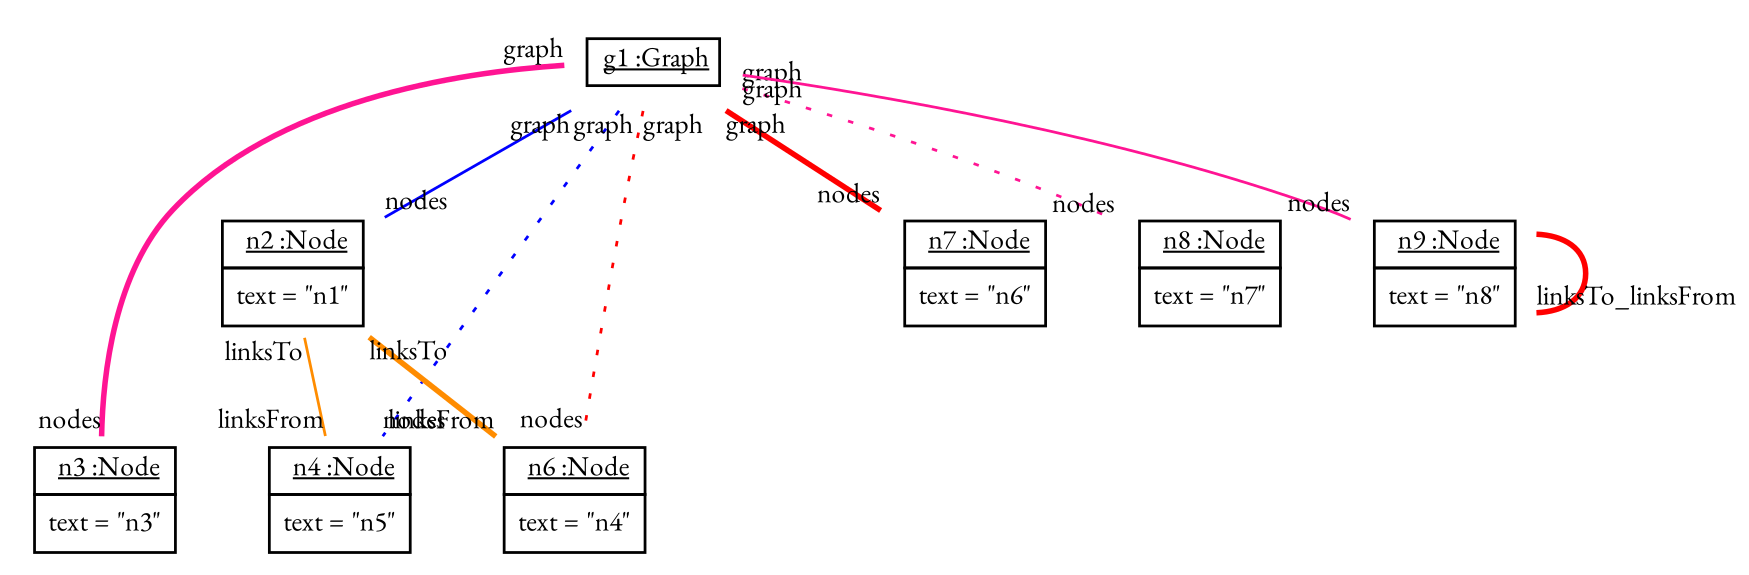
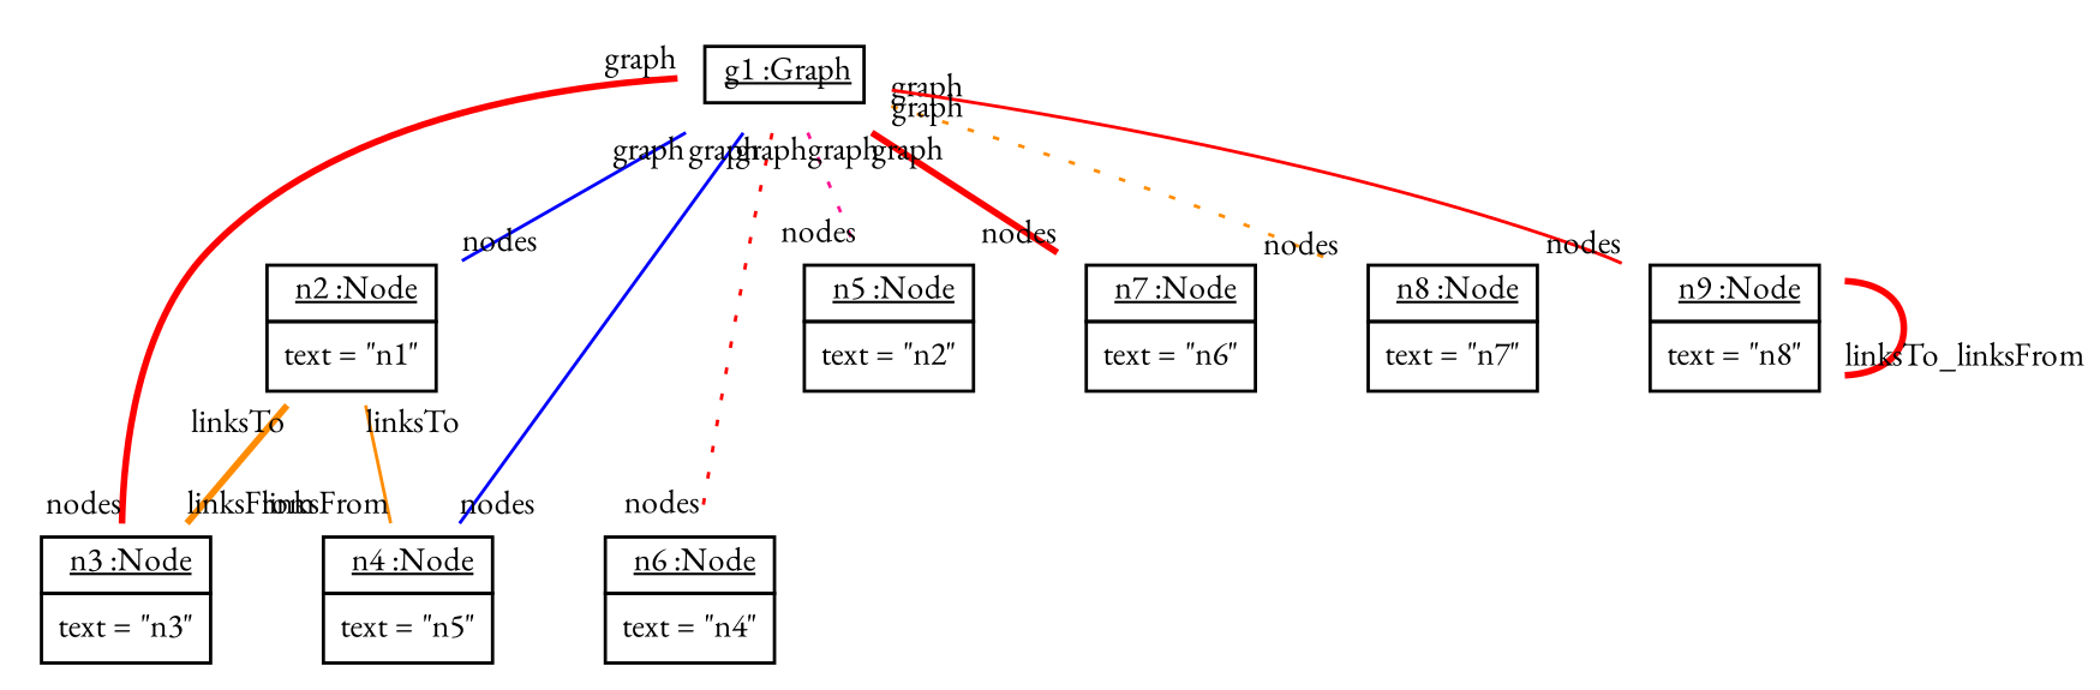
  graph {
    fontname="EB Garamond"
    node [fontname="EB Garamond" fontsize=10 shape=none]
    edge [color=red fontname="EB Garamond" fontsize=10 headlabel=nodes style=solid taillabel="graph"]
    n1 [label=<<table border='0' cellborder='1' cellspacing='0'> <tr> <td> <u>g1 :Graph</u></td></tr></table>>]
    n2 [label=<<table border='0' cellborder='1' cellspacing='0'> <tr> <td> <u>n2 :Node</u></td></tr><tr><td><table border='0' cellborder='0' cellspacing='0'><tr><td>text = "n1"</td></tr></table></td></tr></table>>]
    n3 [label=<<table border='0' cellborder='1' cellspacing='0'> <tr> <td> <u>n3 :Node</u></td></tr><tr><td><table border='0' cellborder='0' cellspacing='0'><tr><td>text = "n3"</td></tr></table></td></tr></table>>]
    n4 [label=<<table border='0' cellborder='1' cellspacing='0'> <tr> <td> <u>n4 :Node</u></td></tr><tr><td><table border='0' cellborder='0' cellspacing='0'><tr><td>text = "n5"</td></tr></table></td></tr></table>>]
+   n5 [label=<<table border='0' cellborder='1' cellspacing='0'> <tr> <td> <u>n5 :Node</u></td></tr><tr><td><table border='0' cellborder='0' cellspacing='0'><tr><td>text = "n2"</td></tr></table></td></tr></table>>]
    n6 [label=<<table border='0' cellborder='1' cellspacing='0'> <tr> <td> <u>n6 :Node</u></td></tr><tr><td><table border='0' cellborder='0' cellspacing='0'><tr><td>text = "n4"</td></tr></table></td></tr></table>>]
    n7 [label=<<table border='0' cellborder='1' cellspacing='0'> <tr> <td> <u>n7 :Node</u></td></tr><tr><td><table border='0' cellborder='0' cellspacing='0'><tr><td>text = "n6"</td></tr></table></td></tr></table>>]
    n8 [label=<<table border='0' cellborder='1' cellspacing='0'> <tr> <td> <u>n8 :Node</u></td></tr><tr><td><table border='0' cellborder='0' cellspacing='0'><tr><td>text = "n7"</td></tr></table></td></tr></table>>]
    n9 [label=<<table border='0' cellborder='1' cellspacing='0'> <tr> <td> <u>n9 :Node</u></td></tr><tr><td><table border='0' cellborder='0' cellspacing='0'><tr><td>text = "n8"</td></tr></table></td></tr></table>>]
    n1 -- n2 [color=blue]
-   n1 -- n3 [color=deeppink style=bold]
-   n1 -- n4 [color=blue style=dotted]
+   n1 -- n3 [style=bold]
+   n1 -- n4 [color=blue]
+   n1 -- n5 [color=deeppink style=dotted]
    n1 -- n6 [style=dotted]
    n1 -- n7 [style=bold]
-   n1 -- n8 [color=deeppink style=dotted]
-   n1 -- n9 [color=deeppink]
-   n2 -- n6 [color=darkorange headlabel=linksFrom style=bold taillabel=linksTo]
+   n1 -- n8 [color=darkorange style=dotted]
+   n1 -- n9
+   n2 -- n3 [color=darkorange headlabel=linksFrom style=bold taillabel=linksTo]
    n2 -- n4 [color=darkorange headlabel=linksFrom taillabel=linksTo]
    n9 -- n9 [headlabel=linksTo_linksFrom style=bold taillabel=""]
  }
